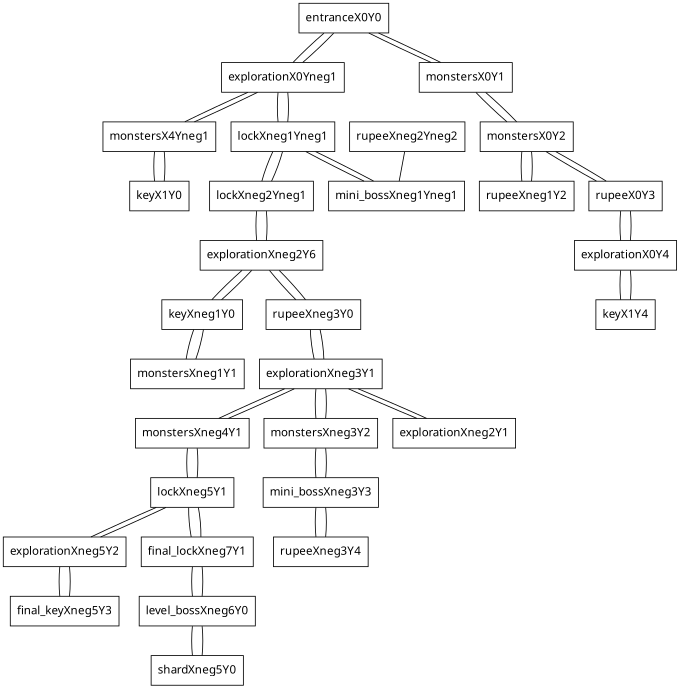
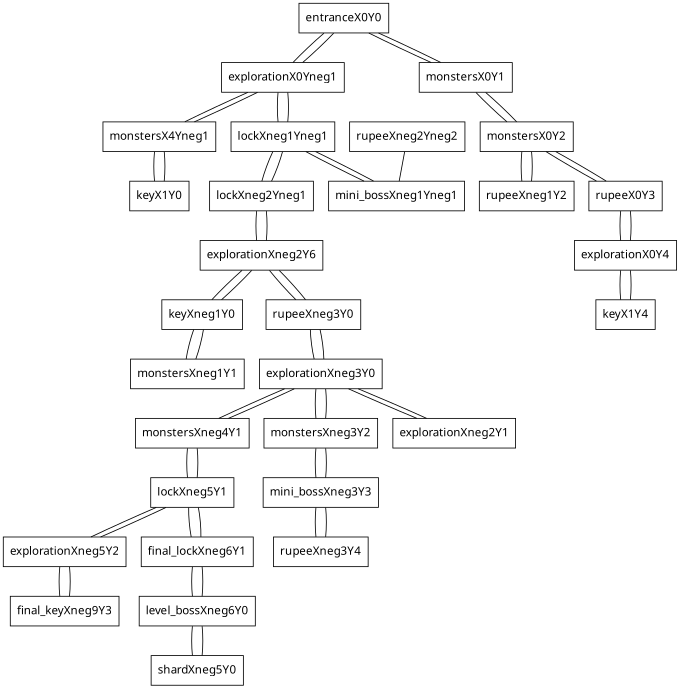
  graph {
    fontname="Noto Sans"
    node [fontname="Noto Sans" shape=box]
    edge [fontname="Noto Sans"]
    entranceX0Y0
    explorationX0Yneg1
    monstersX0Y1
    n4 [label=monstersX4Yneg1]
    lockXneg1Yneg1
    monstersX0Y2
    keyX1Y0
    n8 [label=mini_bossXneg1Yneg1]
    lockXneg2Yneg1
    rupeeXneg1Y2
    rupeeX0Y3
    explorationX0Y4
    keyX1Y4
    n14 [label=explorationXneg2Y6]
    rupeeXneg2Yneg2
    keyXneg1Y0
    rupeeXneg3Y0
    monstersXneg1Y1
-   explorationXneg3Y1
+   explorationXneg3Y1 [label=explorationXneg3Y0]
    monstersXneg4Y1
    monstersXneg3Y2
    explorationXneg2Y1
    lockXneg5Y1
    mini_bossXneg3Y3
    explorationXneg5Y2
-   final_lockXneg6Y1 [label=final_lockXneg7Y1]
+   final_lockXneg6Y1
    rupeeXneg3Y4
-   final_keyXneg5Y3
+   final_keyXneg5Y3 [label=final_keyXneg9Y3]
    level_bossXneg6Y0
    shardXneg5Y0
    entranceX0Y0 -- explorationX0Yneg1
    entranceX0Y0 -- monstersX0Y1
    explorationX0Yneg1 -- entranceX0Y0
    explorationX0Yneg1 -- n4
    explorationX0Yneg1 -- lockXneg1Yneg1
    monstersX0Y1 -- entranceX0Y0
    monstersX0Y1 -- monstersX0Y2
    n4 -- explorationX0Yneg1
    n4 -- keyX1Y0
    lockXneg1Yneg1 -- explorationX0Yneg1
    lockXneg1Yneg1 -- n8
    lockXneg1Yneg1 -- lockXneg2Yneg1
    monstersX0Y2 -- monstersX0Y1
    monstersX0Y2 -- rupeeXneg1Y2
    monstersX0Y2 -- rupeeX0Y3
    keyX1Y0 -- n4
    n8 -- lockXneg1Yneg1
    lockXneg2Yneg1 -- lockXneg1Yneg1
    lockXneg2Yneg1 -- n14
    rupeeXneg1Y2 -- monstersX0Y2
    rupeeX0Y3 -- monstersX0Y2
    rupeeX0Y3 -- explorationX0Y4
    explorationX0Y4 -- rupeeX0Y3
    explorationX0Y4 -- keyX1Y4
    keyX1Y4 -- explorationX0Y4
    n14 -- lockXneg2Yneg1
    n14 -- keyXneg1Y0
    n14 -- rupeeXneg3Y0
    rupeeXneg2Yneg2 -- n8
    keyXneg1Y0 -- n14
    keyXneg1Y0 -- monstersXneg1Y1
    rupeeXneg3Y0 -- n14
    rupeeXneg3Y0 -- explorationXneg3Y1
    monstersXneg1Y1 -- keyXneg1Y0
    explorationXneg3Y1 -- rupeeXneg3Y0
    explorationXneg3Y1 -- monstersXneg4Y1
    explorationXneg3Y1 -- monstersXneg3Y2
    explorationXneg3Y1 -- explorationXneg2Y1
    monstersXneg4Y1 -- explorationXneg3Y1
    monstersXneg4Y1 -- lockXneg5Y1
    monstersXneg3Y2 -- explorationXneg3Y1
    monstersXneg3Y2 -- mini_bossXneg3Y3
    explorationXneg2Y1 -- explorationXneg3Y1
    lockXneg5Y1 -- monstersXneg4Y1
    lockXneg5Y1 -- explorationXneg5Y2
    lockXneg5Y1 -- final_lockXneg6Y1
    mini_bossXneg3Y3 -- monstersXneg3Y2
    mini_bossXneg3Y3 -- rupeeXneg3Y4
    explorationXneg5Y2 -- lockXneg5Y1
    explorationXneg5Y2 -- final_keyXneg5Y3
    final_lockXneg6Y1 -- lockXneg5Y1
    final_lockXneg6Y1 -- level_bossXneg6Y0
    rupeeXneg3Y4 -- mini_bossXneg3Y3
    final_keyXneg5Y3 -- explorationXneg5Y2
    level_bossXneg6Y0 -- final_lockXneg6Y1
    level_bossXneg6Y0 -- shardXneg5Y0
    shardXneg5Y0 -- level_bossXneg6Y0
  }
